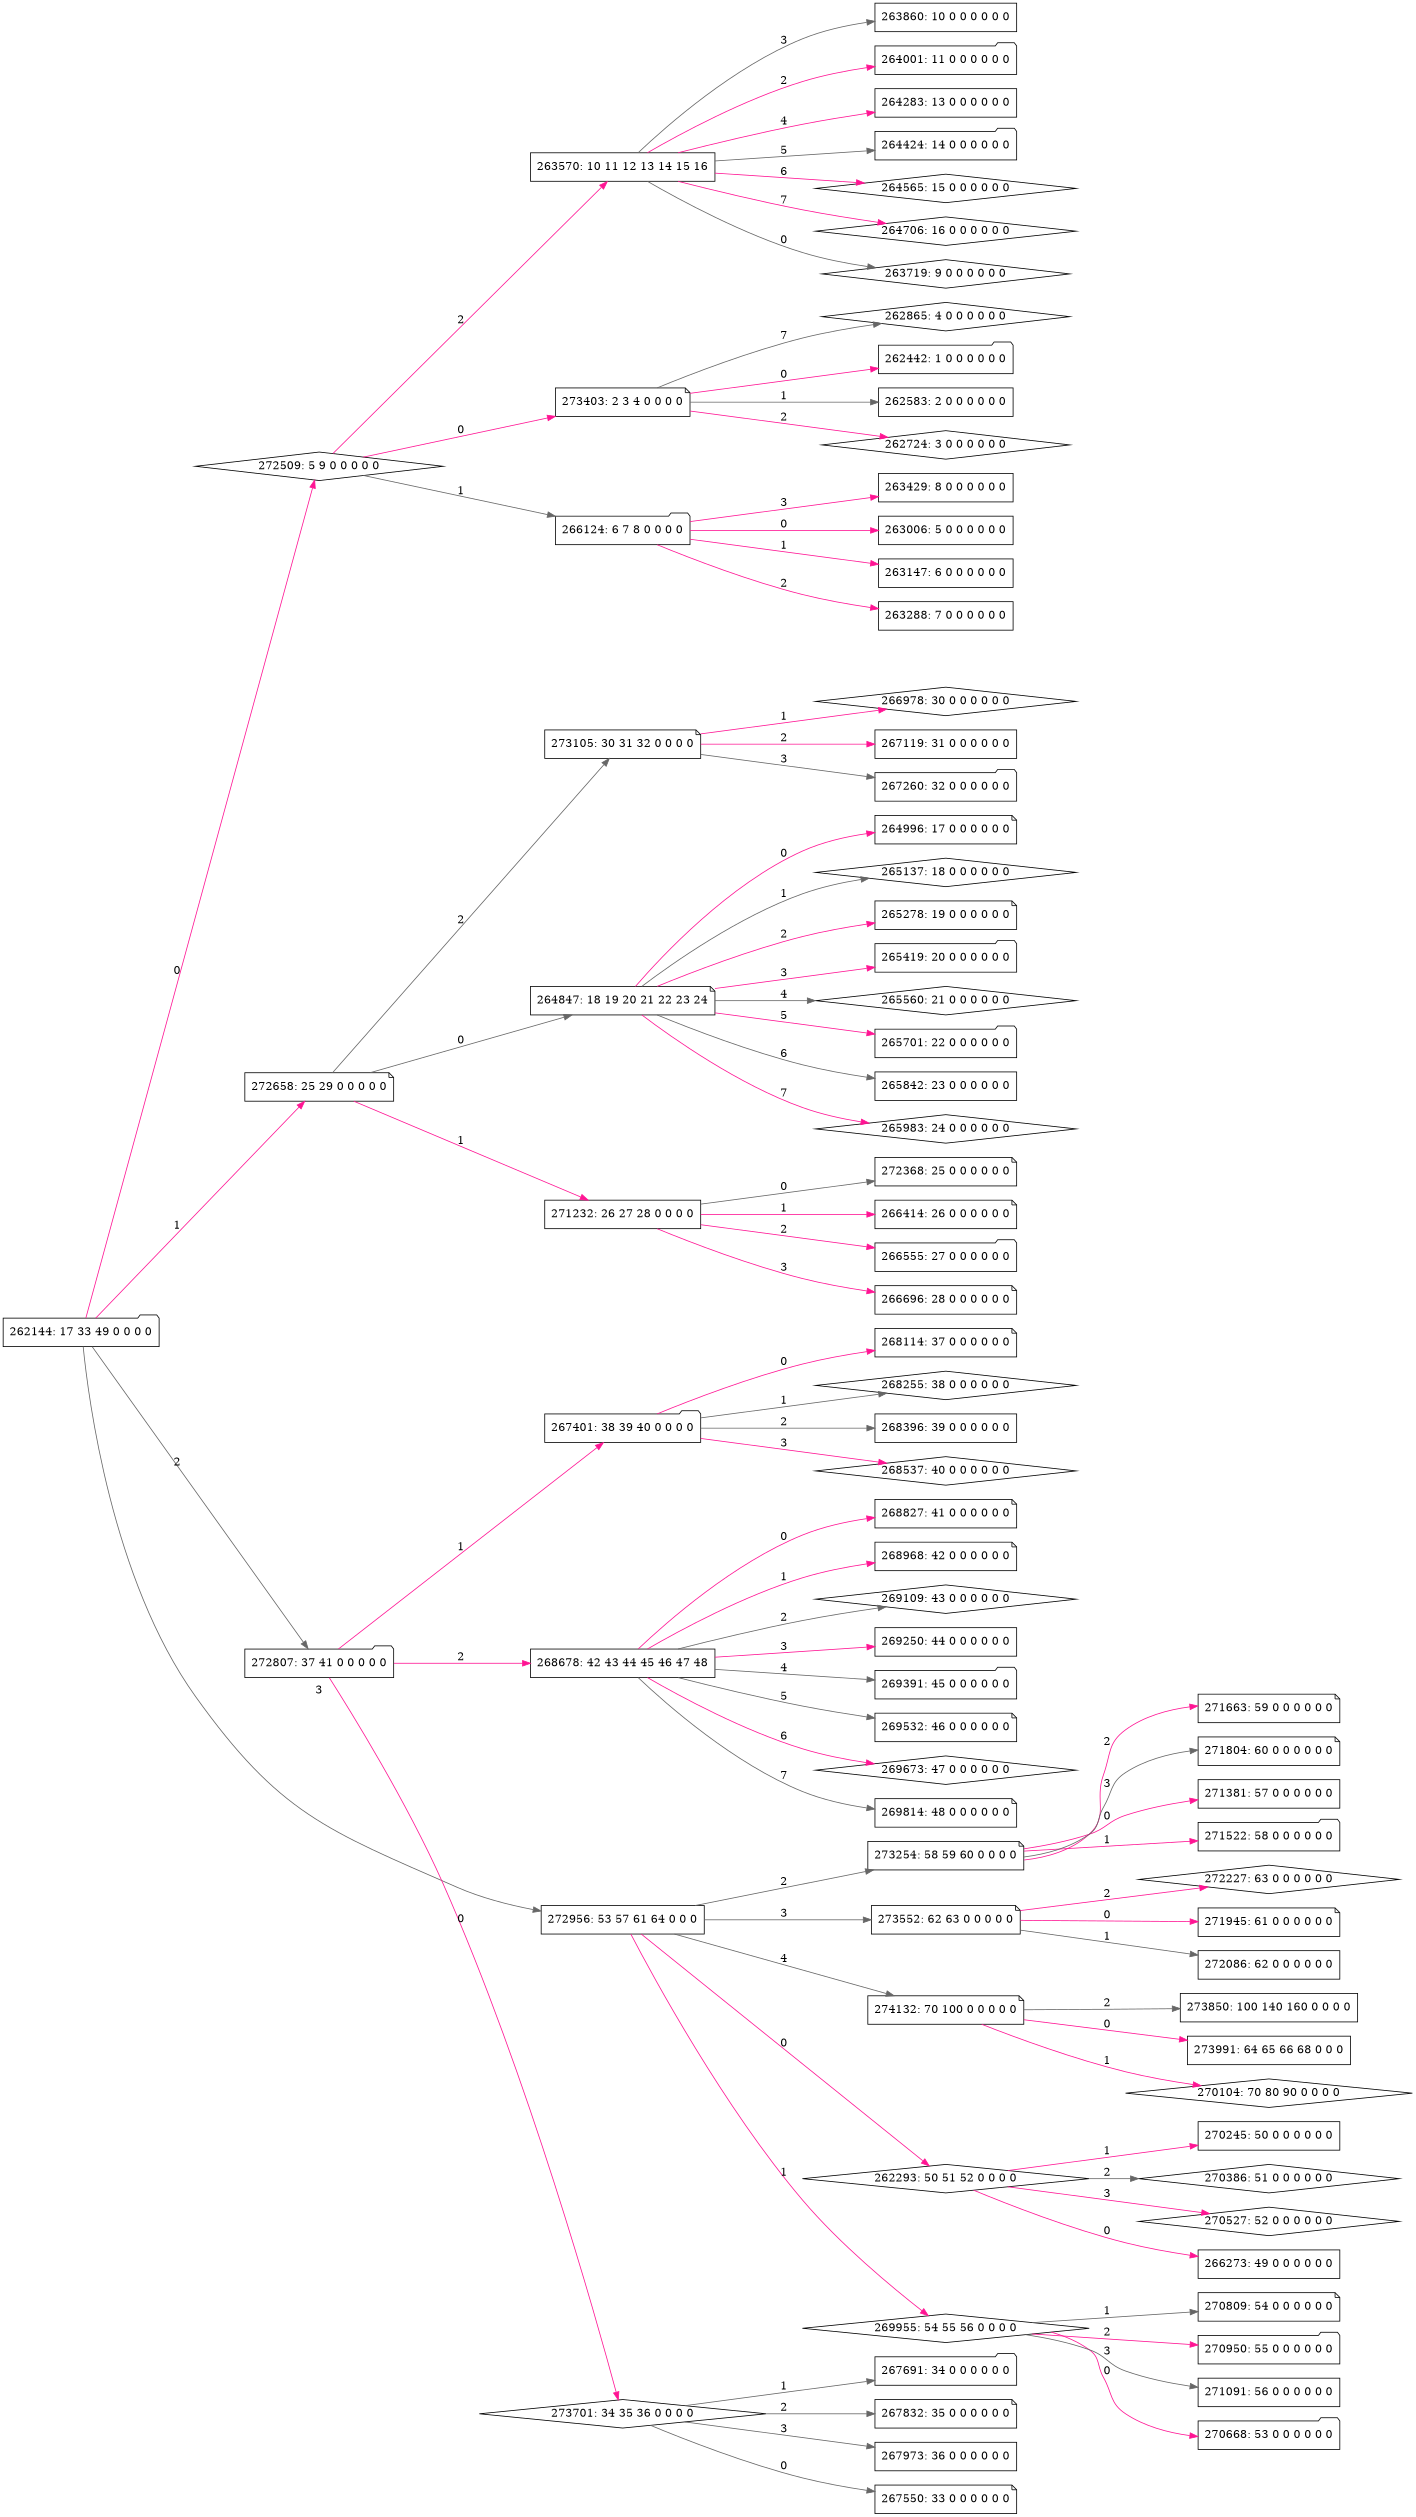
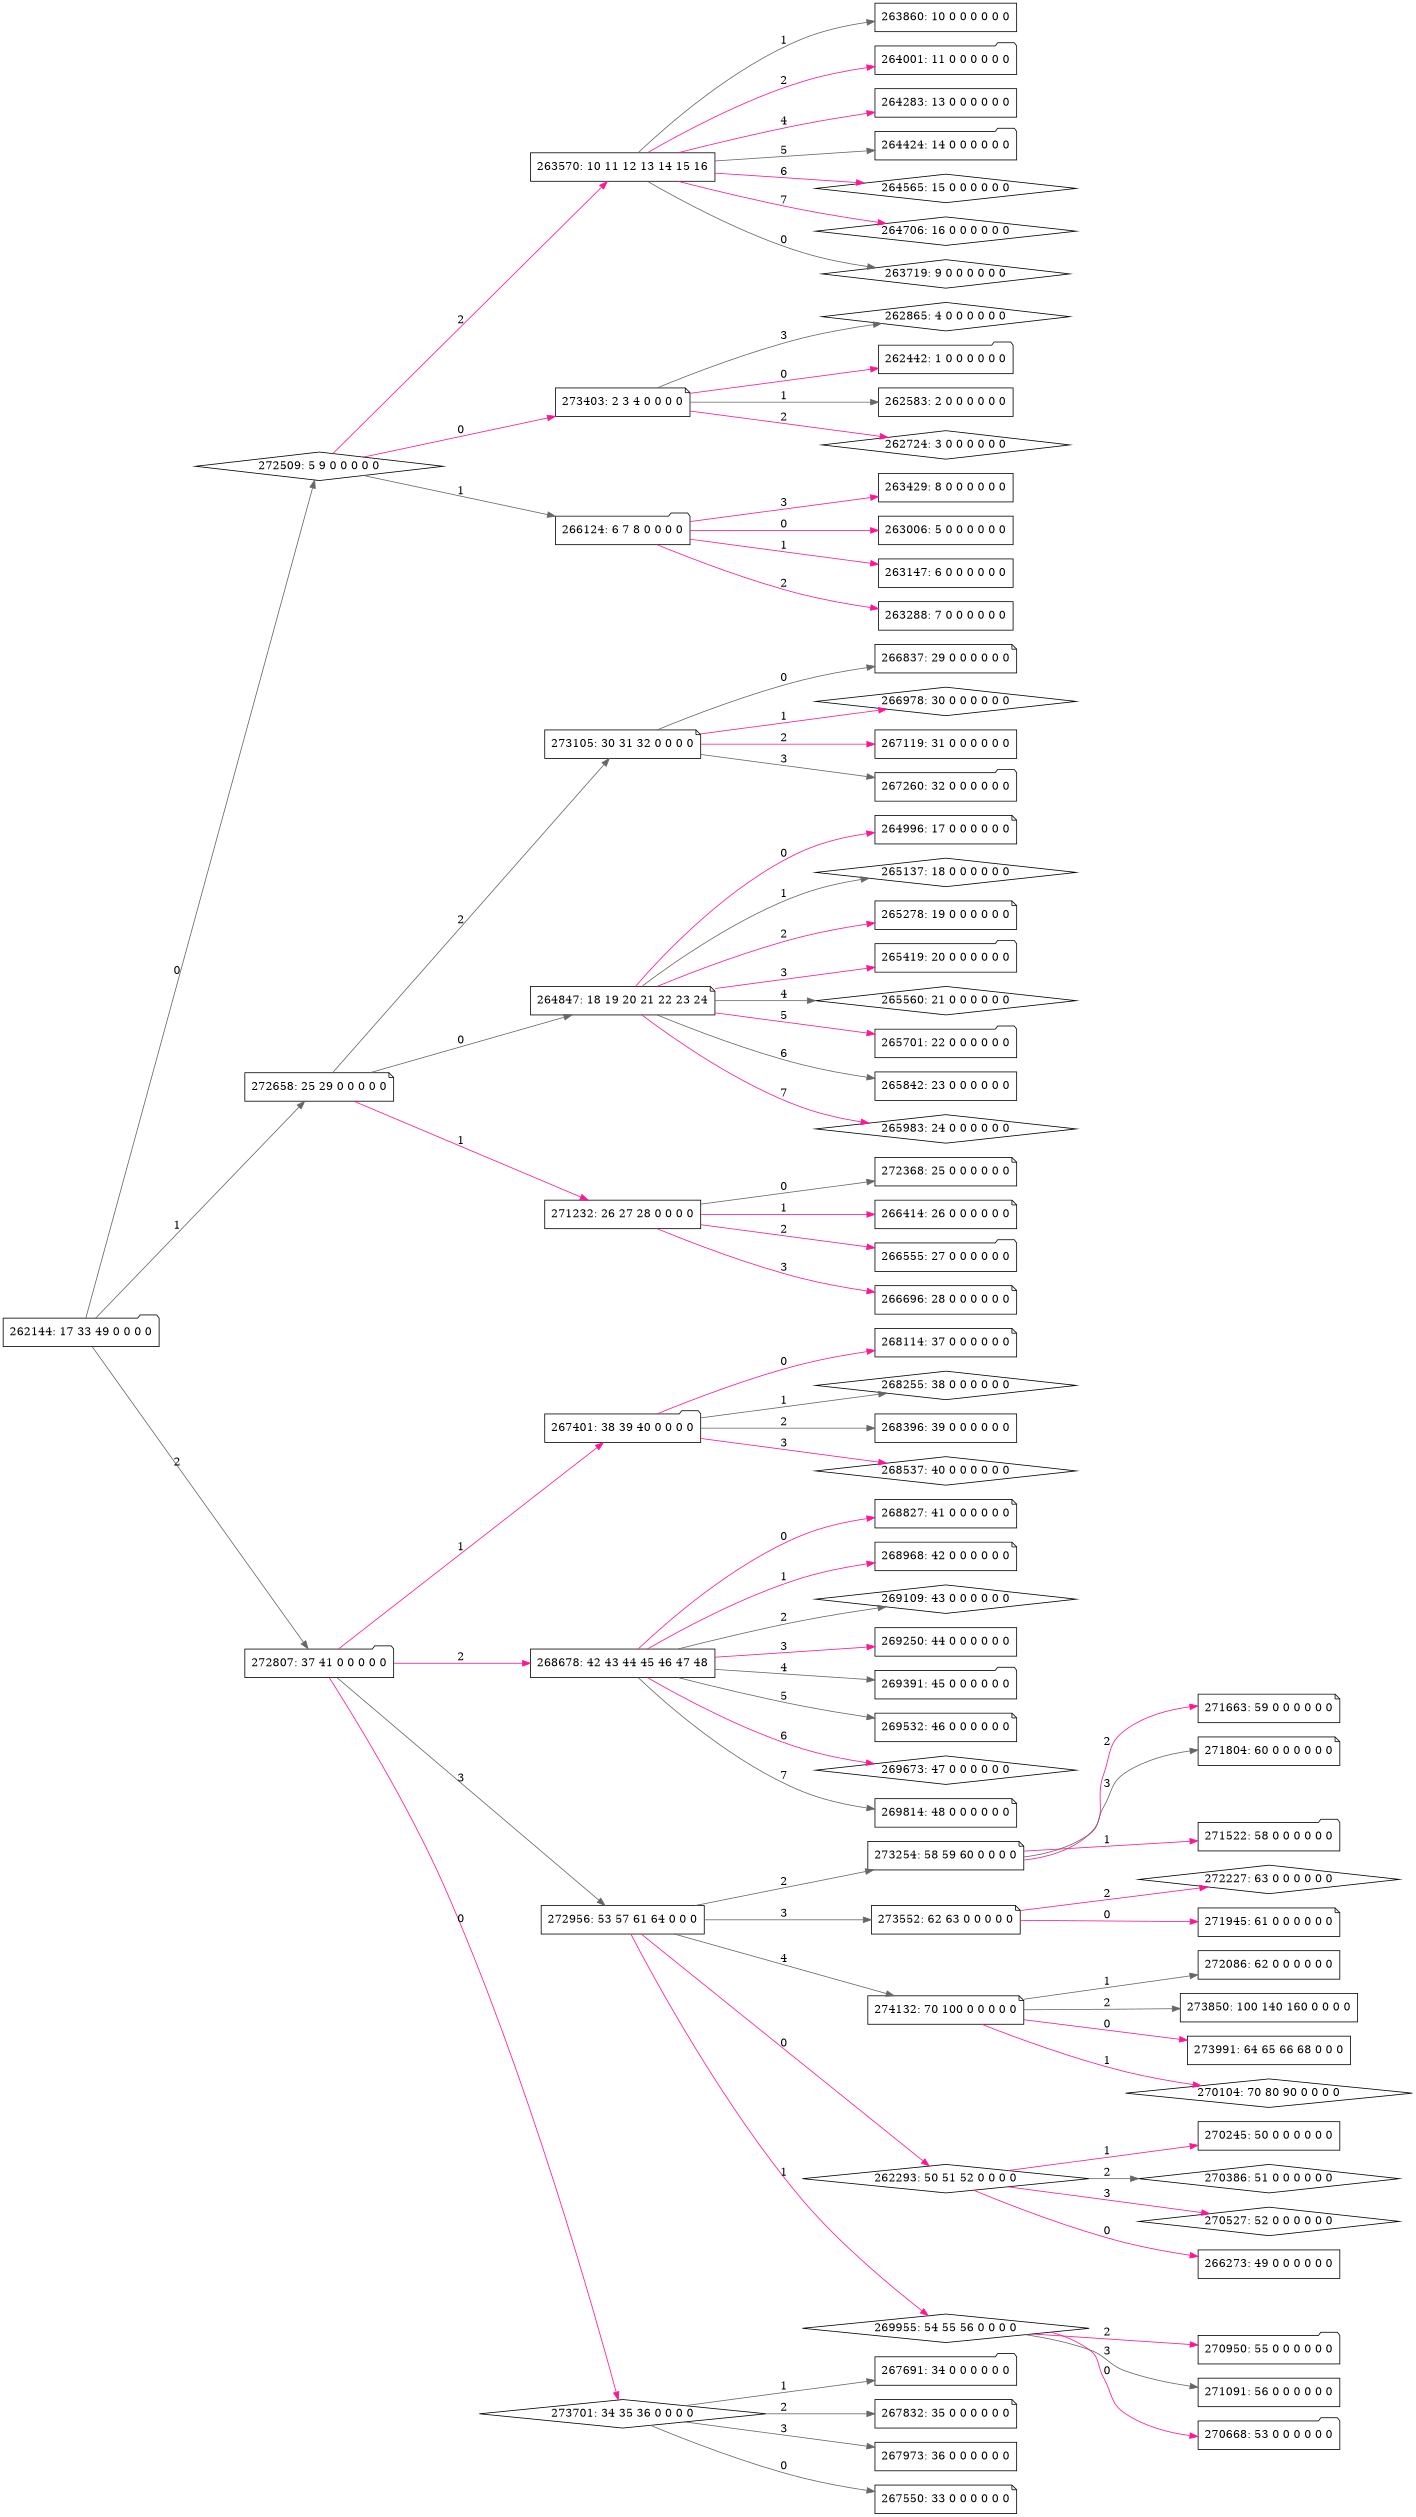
  digraph {
    rankdir=LR
    node [shape=note]
    edge [color=deeppink]
    n1 [label="262144: 17 33 49 0 0 0 0" shape=folder]
    n2 [label="272509: 5 9 0 0 0 0 0" shape=diamond]
    n3 [label="272658: 25 29 0 0 0 0 0"]
    n4 [label="272807: 37 41 0 0 0 0 0" shape=folder]
    n5 [label="272956: 53 57 61 64 0 0 0" shape=box]
    n6 [label="273403: 2 3 4 0 0 0 0"]
    n7 [label="266124: 6 7 8 0 0 0 0" shape=folder]
    n8 [label="263570: 10 11 12 13 14 15 16" shape=box]
    n9 [label="264847: 18 19 20 21 22 23 24"]
    n10 [label="271232: 26 27 28 0 0 0 0" shape=box]
    n11 [label="273105: 30 31 32 0 0 0 0"]
    n12 [label="273701: 34 35 36 0 0 0 0" shape=diamond]
    n13 [label="267401: 38 39 40 0 0 0 0" shape=folder]
    n14 [label="268678: 42 43 44 45 46 47 48" shape=box]
    n15 [label="262293: 50 51 52 0 0 0 0" shape=diamond]
    n16 [label="269955: 54 55 56 0 0 0 0" shape=diamond]
    n17 [label="273254: 58 59 60 0 0 0 0"]
    n18 [label="273552: 62 63 0 0 0 0 0"]
    n19 [label="274132: 70 100 0 0 0 0 0"]
    n20 [label="262442: 1 0 0 0 0 0 0" shape=folder]
    n21 [label="262583: 2 0 0 0 0 0 0" shape=box]
    n22 [label="262724: 3 0 0 0 0 0 0" shape=diamond]
    n23 [label="262865: 4 0 0 0 0 0 0" shape=diamond]
    n24 [label="263006: 5 0 0 0 0 0 0" shape=box]
    n25 [label="263147: 6 0 0 0 0 0 0" shape=box]
    n26 [label="263288: 7 0 0 0 0 0 0" shape=box]
    n27 [label="263429: 8 0 0 0 0 0 0" shape=box]
    n28 [label="263719: 9 0 0 0 0 0 0" shape=diamond]
    n29 [label="263860: 10 0 0 0 0 0 0" shape=box]
    n30 [label="264001: 11 0 0 0 0 0 0" shape=folder]
    n31 [label="264283: 13 0 0 0 0 0 0" shape=box]
    n32 [label="264424: 14 0 0 0 0 0 0" shape=folder]
    n33 [label="264565: 15 0 0 0 0 0 0" shape=diamond]
    n34 [label="264706: 16 0 0 0 0 0 0" shape=diamond]
    n35 [label="264996: 17 0 0 0 0 0 0"]
    n36 [label="265137: 18 0 0 0 0 0 0" shape=diamond]
    n37 [label="265278: 19 0 0 0 0 0 0"]
    n38 [label="265419: 20 0 0 0 0 0 0" shape=folder]
    n39 [label="265560: 21 0 0 0 0 0 0" shape=diamond]
    n40 [label="265701: 22 0 0 0 0 0 0" shape=folder]
    n41 [label="265842: 23 0 0 0 0 0 0" shape=box]
    n42 [label="265983: 24 0 0 0 0 0 0" shape=diamond]
    n43 [label="272368: 25 0 0 0 0 0 0"]
    n44 [label="266414: 26 0 0 0 0 0 0"]
    n45 [label="266555: 27 0 0 0 0 0 0" shape=folder]
    n46 [label="266696: 28 0 0 0 0 0 0"]
+   n47 [label="266837: 29 0 0 0 0 0 0"]
    n48 [label="266978: 30 0 0 0 0 0 0" shape=diamond]
    n49 [label="267119: 31 0 0 0 0 0 0" shape=box]
    n50 [label="267260: 32 0 0 0 0 0 0" shape=folder]
    n51 [label="267550: 33 0 0 0 0 0 0"]
    n52 [label="267691: 34 0 0 0 0 0 0" shape=folder]
    n53 [label="267832: 35 0 0 0 0 0 0"]
    n54 [label="267973: 36 0 0 0 0 0 0" shape=box]
    n55 [label="268114: 37 0 0 0 0 0 0"]
    n56 [label="268255: 38 0 0 0 0 0 0" shape=diamond]
    n57 [label="268396: 39 0 0 0 0 0 0" shape=box]
    n58 [label="268537: 40 0 0 0 0 0 0" shape=diamond]
    n59 [label="268827: 41 0 0 0 0 0 0"]
    n60 [label="268968: 42 0 0 0 0 0 0"]
    n61 [label="269109: 43 0 0 0 0 0 0" shape=diamond]
    n62 [label="269250: 44 0 0 0 0 0 0" shape=box]
    n63 [label="269391: 45 0 0 0 0 0 0" shape=folder]
    n64 [label="269532: 46 0 0 0 0 0 0"]
    n65 [label="269673: 47 0 0 0 0 0 0" shape=diamond]
    n66 [label="269814: 48 0 0 0 0 0 0"]
    n67 [label="266273: 49 0 0 0 0 0 0" shape=box]
    n68 [label="270245: 50 0 0 0 0 0 0" shape=box]
    n69 [label="270386: 51 0 0 0 0 0 0" shape=diamond]
    n70 [label="270527: 52 0 0 0 0 0 0" shape=diamond]
    n71 [label="270668: 53 0 0 0 0 0 0" shape=folder]
-   n72 [label="270809: 54 0 0 0 0 0 0"]
    n73 [label="270950: 55 0 0 0 0 0 0" shape=folder]
    n74 [label="271091: 56 0 0 0 0 0 0" shape=box]
-   n75 [label="271381: 57 0 0 0 0 0 0" shape=box]
    n76 [label="271522: 58 0 0 0 0 0 0" shape=folder]
    n77 [label="271663: 59 0 0 0 0 0 0"]
    n78 [label="271804: 60 0 0 0 0 0 0"]
    n79 [label="271945: 61 0 0 0 0 0 0"]
    n80 [label="272086: 62 0 0 0 0 0 0" shape=box]
    n81 [label="272227: 63 0 0 0 0 0 0" shape=diamond]
    n82 [label="273991: 64 65 66 68 0 0 0" shape=box]
    n83 [label="270104: 70 80 90 0 0 0 0" shape=diamond]
    n84 [label="273850: 100 140 160 0 0 0 0" shape=box]
-   n1 -> n2 [label=0]
-   n1 -> n3 [label=1]
+   n1 -> n2 [color=gray40 label=0]
+   n1 -> n3 [color=gray40 label=1]
    n1 -> n4 [color=gray40 label=2]
-   n1 -> n5 [color=gray40 label=3]
+   n4 -> n5 [color=gray40 label=3]
    n2 -> n6 [label=0]
    n2 -> n7 [color=gray40 label=1]
    n2 -> n8 [label=2]
    n3 -> n9 [color=gray40 label=0]
    n3 -> n10 [label=1]
    n3 -> n11 [color=gray40 label=2]
    n4 -> n12 [label=0]
    n4 -> n13 [label=1]
    n4 -> n14 [label=2]
    n5 -> n15 [label=0]
    n5 -> n16 [label=1]
    n5 -> n17 [color=gray40 label=2]
    n5 -> n18 [color=gray40 label=3]
    n5 -> n19 [color=gray40 label=4]
    n6 -> n20 [label=0]
    n6 -> n21 [color=gray40 label=1]
    n6 -> n22 [label=2]
-   n6 -> n23 [color=gray40 label=7]
+   n6 -> n23 [color=gray40 label=3]
    n7 -> n24 [label=0]
    n7 -> n25 [label=1]
    n7 -> n26 [label=2]
    n7 -> n27 [label=3]
    n8 -> n28 [color=gray40 label=0]
-   n8 -> n29 [color=gray40 label=3]
+   n8 -> n29 [color=gray40 label=1]
    n8 -> n30 [label=2]
    n8 -> n31 [label=4]
    n8 -> n32 [color=gray40 label=5]
    n8 -> n33 [label=6]
    n8 -> n34 [label=7]
    n9 -> n35 [label=0]
    n9 -> n36 [color=gray40 label=1]
    n9 -> n37 [label=2]
    n9 -> n38 [label=3]
    n9 -> n39 [color=gray40 label=4]
    n9 -> n40 [label=5]
    n9 -> n41 [color=gray40 label=6]
    n9 -> n42 [label=7]
    n10 -> n43 [color=gray40 label=0]
    n10 -> n44 [label=1]
    n10 -> n45 [label=2]
    n10 -> n46 [label=3]
+   n11 -> n47 [color=gray40 label=0]
    n11 -> n48 [label=1]
    n11 -> n49 [label=2]
    n11 -> n50 [color=gray40 label=3]
    n12 -> n51 [color=gray40 label=0]
    n12 -> n52 [color=gray40 label=1]
    n12 -> n53 [color=gray40 label=2]
    n12 -> n54 [color=gray40 label=3]
    n13 -> n55 [label=0]
    n13 -> n56 [color=gray40 label=1]
    n13 -> n57 [color=gray40 label=2]
    n13 -> n58 [label=3]
    n14 -> n59 [label=0]
    n14 -> n60 [label=1]
    n14 -> n61 [color=gray40 label=2]
    n14 -> n62 [label=3]
    n14 -> n63 [color=gray40 label=4]
    n14 -> n64 [color=gray40 label=5]
    n14 -> n65 [label=6]
    n14 -> n66 [color=gray40 label=7]
    n15 -> n67 [label=0]
    n15 -> n68 [label=1]
    n15 -> n69 [color=gray40 label=2]
    n15 -> n70 [label=3]
    n16 -> n71 [label=0]
-   n16 -> n72 [color=gray40 label=1]
    n16 -> n73 [label=2]
    n16 -> n74 [color=gray40 label=3]
-   n17 -> n75 [label=0]
    n17 -> n76 [label=1]
    n17 -> n77 [label=2]
    n17 -> n78 [color=gray40 label=3]
    n18 -> n79 [label=0]
-   n18 -> n80 [color=gray40 label=1]
+   n19 -> n80 [color=gray40 label=1]
    n18 -> n81 [label=2]
    n19 -> n82 [label=0]
    n19 -> n83 [label=1]
    n19 -> n84 [color=gray40 label=2]
  }
